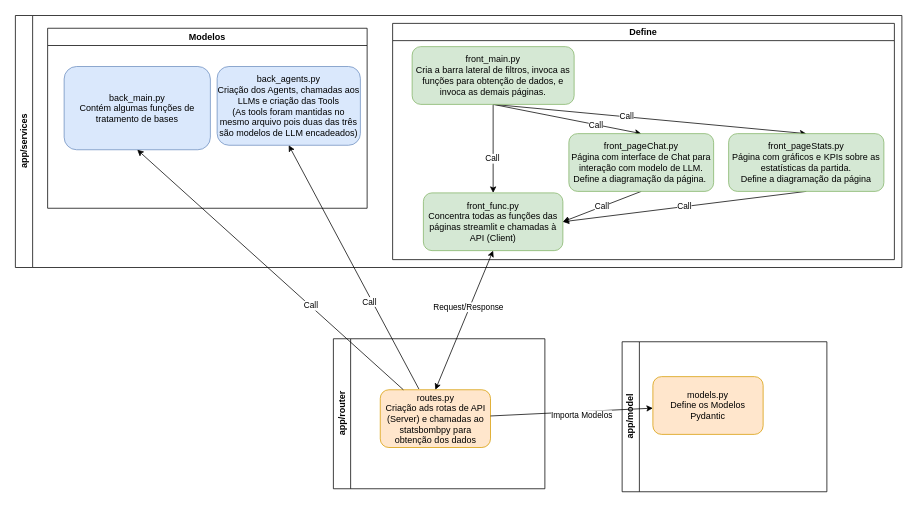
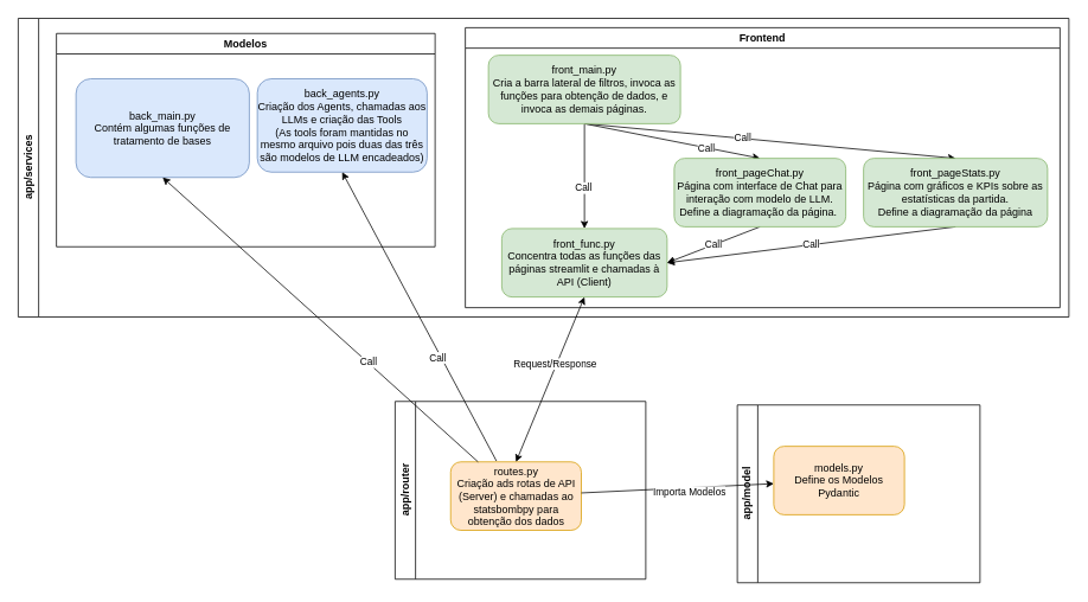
  <mxCell id="0" />
  <mxCell id="1" parent="0" />
  <mxCell id="2" value="app/router" style="swimlane;horizontal=0;whiteSpace=wrap;html=1;" parent="1" vertex="1"><mxGeometry x="444" y="451" width="282" height="200" as="geometry" /></mxCell>
  <mxCell id="3" value="routes.py&lt;br&gt;Criação ads rotas de API (Server) e chamadas ao statsbombpy para obtenção dos dados" style="rounded=1;whiteSpace=wrap;html=1;fillColor=#ffe6cc;strokeColor=#d79b00;" parent="2" vertex="1"><mxGeometry x="62.5" y="68" width="147" height="77" as="geometry" /></mxCell>
  <mxCell id="4" value="app/model" style="swimlane;horizontal=0;whiteSpace=wrap;html=1;" parent="1" vertex="1"><mxGeometry x="829" y="455" width="273" height="200" as="geometry" /></mxCell>
  <mxCell id="5" value="models.py&lt;br&gt;Define os Modelos Pydantic" style="rounded=1;whiteSpace=wrap;html=1;fillColor=#ffe6cc;strokeColor=#d79b00;" parent="4" vertex="1"><mxGeometry x="41" y="46.5" width="147" height="77" as="geometry" /></mxCell>
  <mxCell id="6" style="edgeStyle=none;html=1;entryX=0.5;entryY=0;entryDx=0;entryDy=0;startArrow=classic;startFill=1;exitX=0.5;exitY=1;exitDx=0;exitDy=0;" parent="1" source="20" target="3" edge="1"><mxGeometry relative="1" as="geometry" /></mxCell>
  <mxCell id="7" value="Request/Response" style="edgeLabel;html=1;align=center;verticalAlign=middle;resizable=0;points=[];" parent="6" vertex="1" connectable="0"><mxGeometry x="-0.18" y="-2" relative="1" as="geometry"><mxPoint as="offset" /></mxGeometry></mxCell>
  <mxCell id="8" value="app/services" style="swimlane;horizontal=0;whiteSpace=wrap;html=1;" parent="1" vertex="1"><mxGeometry x="20" y="20" width="1182" height="336" as="geometry" /></mxCell>
  <mxCell id="9" value="Modelos" style="swimlane;whiteSpace=wrap;html=1;" parent="8" vertex="1"><mxGeometry x="43" y="17" width="426" height="240" as="geometry" /></mxCell>
  <mxCell id="10" value="back_agents.py&lt;br&gt;Criação dos Agents, chamadas aos LLMs e criação das Tools&lt;br&gt;(As tools foram mantidas no mesmo arquivo pois duas das três são modelos de LLM encadeados)" style="rounded=1;whiteSpace=wrap;html=1;fillColor=#dae8fc;strokeColor=#6c8ebf;" parent="9" vertex="1"><mxGeometry x="226" y="51" width="191" height="105" as="geometry" /></mxCell>
  <mxCell id="11" value="back_main.py&lt;br&gt;Contém algumas funções de tratamento de bases" style="rounded=1;whiteSpace=wrap;html=1;fillColor=#dae8fc;strokeColor=#6c8ebf;" parent="9" vertex="1"><mxGeometry x="22" y="51" width="195" height="111" as="geometry" /></mxCell>
- <mxCell id="12" value="Define" style="swimlane;whiteSpace=wrap;html=1;" parent="8" vertex="1"><mxGeometry x="503" y="10.5" width="669" height="315" as="geometry" /></mxCell>
+ <mxCell id="12" value="Frontend" style="swimlane;whiteSpace=wrap;html=1;" parent="8" vertex="1"><mxGeometry x="503" y="10.5" width="669" height="315" as="geometry" /></mxCell>
  <mxCell id="13" style="edgeStyle=none;html=1;entryX=0.5;entryY=0;entryDx=0;entryDy=0;startArrow=none;startFill=0;exitX=0.5;exitY=1;exitDx=0;exitDy=0;" parent="12" source="19" target="20" edge="1"><mxGeometry relative="1" as="geometry" /></mxCell>
  <mxCell id="14" value="Call" style="edgeLabel;html=1;align=center;verticalAlign=middle;resizable=0;points=[];" parent="13" vertex="1" connectable="0"><mxGeometry x="0.22" y="-2" relative="1" as="geometry"><mxPoint as="offset" /></mxGeometry></mxCell>
  <mxCell id="15" style="edgeStyle=none;html=1;entryX=0.5;entryY=0;entryDx=0;entryDy=0;startArrow=none;startFill=0;exitX=0.5;exitY=1;exitDx=0;exitDy=0;" parent="12" source="19" target="22" edge="1"><mxGeometry relative="1" as="geometry" /></mxCell>
  <mxCell id="16" value="Call" style="edgeLabel;html=1;align=center;verticalAlign=middle;resizable=0;points=[];" parent="15" vertex="1" connectable="0"><mxGeometry x="0.378" relative="1" as="geometry"><mxPoint as="offset" /></mxGeometry></mxCell>
  <mxCell id="17" style="edgeStyle=none;html=1;entryX=0.5;entryY=0;entryDx=0;entryDy=0;startArrow=none;startFill=0;exitX=0.5;exitY=1;exitDx=0;exitDy=0;" parent="12" source="19" target="24" edge="1"><mxGeometry relative="1" as="geometry" /></mxCell>
  <mxCell id="18" value="Call" style="edgeLabel;html=1;align=center;verticalAlign=middle;resizable=0;points=[];" parent="17" vertex="1" connectable="0"><mxGeometry x="-0.153" y="2" relative="1" as="geometry"><mxPoint as="offset" /></mxGeometry></mxCell>
  <mxCell id="19" value="front_main.py&lt;br&gt;Cria a barra lateral de filtros, invoca as funções para obtenção de dados, e invoca as demais páginas." style="rounded=1;whiteSpace=wrap;html=1;fillColor=#d5e8d4;strokeColor=#82b366;" parent="12" vertex="1"><mxGeometry x="26" y="31" width="216" height="77" as="geometry" /></mxCell>
  <mxCell id="20" value="front_func.py&lt;br&gt;Concentra todas as funções das páginas streamlit e chamadas à API (Client)" style="rounded=1;whiteSpace=wrap;html=1;fillColor=#d5e8d4;strokeColor=#82b366;" parent="12" vertex="1"><mxGeometry x="41" y="226" width="186" height="77" as="geometry" /></mxCell>
  <mxCell id="21" value="Call" style="edgeStyle=none;html=1;entryX=1;entryY=0.5;entryDx=0;entryDy=0;startArrow=none;startFill=0;exitX=0.5;exitY=1;exitDx=0;exitDy=0;" parent="12" source="22" target="20" edge="1"><mxGeometry relative="1" as="geometry" /></mxCell>
  <mxCell id="22" value="front_pageChat.py&lt;br&gt;Página com interface de Chat para interação com modelo de LLM.&lt;br&gt;Define a diagramação da página.&amp;nbsp;" style="rounded=1;whiteSpace=wrap;html=1;fillColor=#d5e8d4;strokeColor=#82b366;" parent="12" vertex="1"><mxGeometry x="235" y="147" width="193" height="77" as="geometry" /></mxCell>
  <mxCell id="23" value="Call" style="edgeStyle=none;html=1;entryX=1;entryY=0.5;entryDx=0;entryDy=0;startArrow=none;startFill=0;exitX=0.5;exitY=1;exitDx=0;exitDy=0;" parent="12" source="24" target="20" edge="1"><mxGeometry relative="1" as="geometry" /></mxCell>
  <mxCell id="24" value="front_pageStats.py&lt;br&gt;Página com gráficos e KPIs sobre as estatísticas da partida.&lt;br&gt;Define a diagramação da página" style="rounded=1;whiteSpace=wrap;html=1;fillColor=#d5e8d4;strokeColor=#82b366;" parent="12" vertex="1"><mxGeometry x="448" y="147" width="207" height="77" as="geometry" /></mxCell>
  <mxCell id="25" style="edgeStyle=none;html=1;startArrow=none;startFill=0;" parent="1" source="3" target="5" edge="1"><mxGeometry relative="1" as="geometry" /></mxCell>
  <mxCell id="26" value="Importa Modelos" style="edgeLabel;html=1;align=center;verticalAlign=middle;resizable=0;points=[];" parent="25" vertex="1" connectable="0"><mxGeometry x="0.117" y="-4" relative="1" as="geometry"><mxPoint as="offset" /></mxGeometry></mxCell>
  <mxCell id="27" style="edgeStyle=none;html=1;entryX=0.5;entryY=1;entryDx=0;entryDy=0;startArrow=none;startFill=0;" parent="1" target="10" edge="1"><mxGeometry relative="1" as="geometry"><mxPoint x="558" y="518" as="sourcePoint" /></mxGeometry></mxCell>
  <mxCell id="28" value="Call" style="edgeLabel;html=1;align=center;verticalAlign=middle;resizable=0;points=[];" parent="27" vertex="1" connectable="0"><mxGeometry x="-0.275" y="4" relative="1" as="geometry"><mxPoint as="offset" /></mxGeometry></mxCell>
  <mxCell id="29" style="edgeStyle=none;html=1;entryX=0.5;entryY=1;entryDx=0;entryDy=0;startArrow=none;startFill=0;" parent="1" source="3" target="11" edge="1"><mxGeometry relative="1" as="geometry" /></mxCell>
  <mxCell id="30" value="Call" style="edgeLabel;html=1;align=center;verticalAlign=middle;resizable=0;points=[];" parent="29" vertex="1" connectable="0"><mxGeometry x="-0.299" y="-1" relative="1" as="geometry"><mxPoint as="offset" /></mxGeometry></mxCell>
